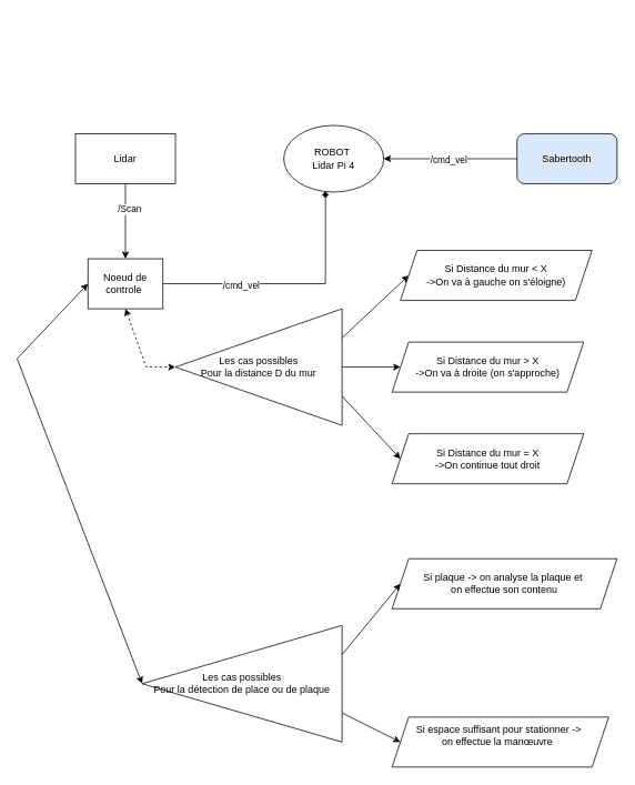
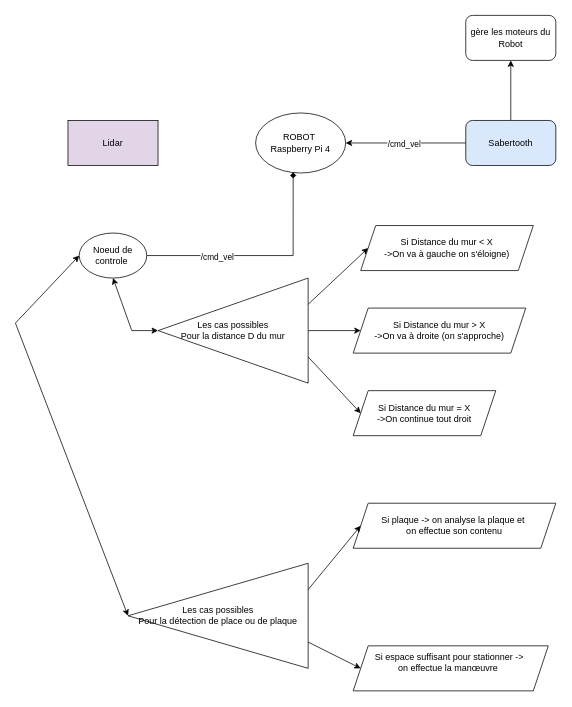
  <mxCell id="0" />
  <mxCell id="1" parent="0" />
- <mxCell id="2" value="ROBOT&amp;nbsp;&lt;div&gt;Lidar Pi 4&lt;/div&gt;" style="ellipse;whiteSpace=wrap;html=1;" parent="1" vertex="1"><mxGeometry x="340" y="150" width="120" height="80" as="geometry" /></mxCell>
- <mxCell id="3" style="edgeStyle=orthogonalEdgeStyle;rounded=0;orthogonalLoop=1;jettySize=auto;html=1;entryX=0.5;entryY=0;entryDx=0;entryDy=0;" parent="1" source="5" target="10" edge="1"><mxGeometry relative="1" as="geometry"><Array as="points"><mxPoint x="150" y="310" /></Array></mxGeometry></mxCell>
- <mxCell id="4" value="/Scan" style="edgeLabel;html=1;align=center;verticalAlign=middle;resizable=0;points=[];" parent="3" vertex="1" connectable="0"><mxGeometry x="-0.329" y="4" relative="1" as="geometry"><mxPoint as="offset" /></mxGeometry></mxCell>
- <mxCell id="5" value="Lidar" style="rounded=0;whiteSpace=wrap;html=1;" parent="1" vertex="1"><mxGeometry x="90" y="160" width="120" height="60" as="geometry" /></mxCell>
+ <mxCell id="2" value="ROBOT&amp;nbsp;&lt;div&gt;Raspberry Pi 4&lt;/div&gt;" style="ellipse;whiteSpace=wrap;html=1;" parent="1" vertex="1"><mxGeometry x="340" y="150" width="120" height="80" as="geometry" /></mxCell>
+ <mxCell id="5" value="Lidar" style="rounded=0;whiteSpace=wrap;html=1;fillColor=#e1d5e7;" parent="1" vertex="1"><mxGeometry x="90" y="160" width="120" height="60" as="geometry" /></mxCell>
+ <mxCell id="6" value="" style="edgeStyle=orthogonalEdgeStyle;rounded=0;orthogonalLoop=1;jettySize=auto;html=1;" parent="1" source="7" target="27" edge="1"><mxGeometry relative="1" as="geometry" /></mxCell>
  <mxCell id="7" value="Sabertooth" style="rounded=1;whiteSpace=wrap;html=1;fillColor=#dae8fc;" parent="1" vertex="1"><mxGeometry x="620" y="160" width="120" height="60" as="geometry" /></mxCell>
  <mxCell id="8" value="" style="endArrow=none;startArrow=classic;html=1;rounded=0;exitX=1;exitY=0.5;exitDx=0;exitDy=0;entryX=0;entryY=0.5;entryDx=0;entryDy=0;" parent="1" source="2" target="7" edge="1"><mxGeometry width="50" height="50" relative="1" as="geometry"><mxPoint x="510" y="210" as="sourcePoint" /><mxPoint x="560" y="160" as="targetPoint" /></mxGeometry></mxCell>
  <mxCell id="9" value="/cmd_vel" style="edgeLabel;html=1;align=center;verticalAlign=middle;resizable=0;points=[];" parent="8" vertex="1" connectable="0"><mxGeometry x="-0.037" y="-1" relative="1" as="geometry"><mxPoint as="offset" /></mxGeometry></mxCell>
- <mxCell id="10" value="Noeud de controle&amp;nbsp;" style="rounded=0;whiteSpace=wrap;html=1;" parent="1" vertex="1"><mxGeometry x="105" y="310" width="90" height="60" as="geometry" /></mxCell>
+ <mxCell id="10" value="Noeud de controle&amp;nbsp;" style="ellipse;whiteSpace=wrap;html=1;" parent="1" vertex="1"><mxGeometry x="105" y="310" width="90" height="60" as="geometry" /></mxCell>
  <mxCell id="11" style="edgeStyle=orthogonalEdgeStyle;rounded=0;orthogonalLoop=1;jettySize=auto;html=1;entryX=0.417;entryY=0.988;entryDx=0;entryDy=0;entryPerimeter=0;endArrow=diamond;" parent="1" source="10" target="2" edge="1"><mxGeometry relative="1" as="geometry" /></mxCell>
  <mxCell id="12" value="/cmd_vel" style="edgeLabel;html=1;align=center;verticalAlign=middle;resizable=0;points=[];" parent="11" vertex="1" connectable="0"><mxGeometry x="-0.399" y="-2" relative="1" as="geometry"><mxPoint x="1" as="offset" /></mxGeometry></mxCell>
  <mxCell id="13" style="edgeStyle=orthogonalEdgeStyle;rounded=0;orthogonalLoop=1;jettySize=auto;html=1;" parent="1" source="14" target="17" edge="1"><mxGeometry relative="1" as="geometry" /></mxCell>
  <mxCell id="14" value="Les cas possibles&lt;div&gt;Pour la distance D du mur&lt;/div&gt;" style="triangle;whiteSpace=wrap;html=1;direction=west;" parent="1" vertex="1"><mxGeometry x="210" y="370" width="200" height="140" as="geometry" /></mxCell>
  <mxCell id="15" value="" style="endArrow=classic;html=1;rounded=0;entryX=0;entryY=0.5;entryDx=0;entryDy=0;exitX=0;exitY=0.75;exitDx=0;exitDy=0;" parent="1" source="14" target="16" edge="1"><mxGeometry width="50" height="50" relative="1" as="geometry"><mxPoint x="340" y="410" as="sourcePoint" /><mxPoint x="470" y="360" as="targetPoint" /></mxGeometry></mxCell>
  <mxCell id="16" value="Si Distance du mur &amp;lt; X&lt;div&gt;-&amp;gt;On va à gauche on s'éloigne)&lt;/div&gt;" style="shape=parallelogram;perimeter=parallelogramPerimeter;whiteSpace=wrap;html=1;fixedSize=1;" parent="1" vertex="1"><mxGeometry x="480" y="300" width="230" height="60" as="geometry" /></mxCell>
  <mxCell id="17" value="Si Distance du mur &amp;gt; X&lt;div&gt;-&amp;gt;On va à droite (on s'approche)&lt;/div&gt;" style="shape=parallelogram;perimeter=parallelogramPerimeter;whiteSpace=wrap;html=1;fixedSize=1;" parent="1" vertex="1"><mxGeometry x="470" y="410" width="230" height="60" as="geometry" /></mxCell>
- <mxCell id="18" value="Si Distance du mur = X&lt;div&gt;-&amp;gt;On continue tout droit&lt;/div&gt;" style="shape=parallelogram;perimeter=parallelogramPerimeter;whiteSpace=wrap;html=1;fixedSize=1;" parent="1" vertex="1"><mxGeometry x="470" y="520" width="230" height="60" as="geometry" /></mxCell>
+ <mxCell id="18" value="Si Distance du mur = X&lt;div&gt;-&amp;gt;On continue tout droit&lt;/div&gt;" style="shape=parallelogram;perimeter=parallelogramPerimeter;whiteSpace=wrap;html=1;fixedSize=1;" parent="1" vertex="1"><mxGeometry x="470" y="520" width="190" height="60" as="geometry" /></mxCell>
  <mxCell id="19" value="" style="endArrow=classic;html=1;rounded=0;exitX=0;exitY=0.25;exitDx=0;exitDy=0;entryX=0;entryY=0.5;entryDx=0;entryDy=0;" parent="1" source="14" target="18" edge="1"><mxGeometry width="50" height="50" relative="1" as="geometry"><mxPoint x="390" y="470" as="sourcePoint" /><mxPoint x="440" y="420" as="targetPoint" /></mxGeometry></mxCell>
- <mxCell id="20" value="" style="endArrow=classic;startArrow=classic;html=1;rounded=0;exitX=0.5;exitY=1;exitDx=0;exitDy=0;entryX=1;entryY=0.5;entryDx=0;entryDy=0;dashed=1;" parent="1" source="10" target="14" edge="1"><mxGeometry width="50" height="50" relative="1" as="geometry"><mxPoint x="410" y="340" as="sourcePoint" /><mxPoint x="460" y="290" as="targetPoint" /><Array as="points"><mxPoint x="175" y="440" /></Array></mxGeometry></mxCell>
+ <mxCell id="20" value="" style="endArrow=classic;startArrow=classic;html=1;rounded=0;exitX=0.5;exitY=1;exitDx=0;exitDy=0;entryX=1;entryY=0.5;entryDx=0;entryDy=0;" parent="1" source="10" target="14" edge="1"><mxGeometry width="50" height="50" relative="1" as="geometry"><mxPoint x="410" y="340" as="sourcePoint" /><mxPoint x="460" y="290" as="targetPoint" /><Array as="points"><mxPoint x="175" y="440" /></Array></mxGeometry></mxCell>
  <mxCell id="21" value="Les cas possibles&lt;div&gt;Pour la détection de place ou de plaque&lt;/div&gt;" style="triangle;whiteSpace=wrap;html=1;direction=west;" parent="1" vertex="1"><mxGeometry x="170" y="750" width="240" height="140" as="geometry" /></mxCell>
  <mxCell id="22" value="" style="endArrow=classic;startArrow=classic;html=1;rounded=0;exitX=1;exitY=0.5;exitDx=0;exitDy=0;entryX=0;entryY=0.5;entryDx=0;entryDy=0;" parent="1" source="21" target="10" edge="1"><mxGeometry width="50" height="50" relative="1" as="geometry"><mxPoint x="500" y="510" as="sourcePoint" /><mxPoint x="550" y="460" as="targetPoint" /><Array as="points"><mxPoint x="20" y="430" /></Array></mxGeometry></mxCell>
  <mxCell id="23" value="Si plaque -&amp;gt; on analyse la plaque et&amp;nbsp;&lt;div&gt;on effectue son contenu&lt;/div&gt;" style="shape=parallelogram;perimeter=parallelogramPerimeter;whiteSpace=wrap;html=1;fixedSize=1;" parent="1" vertex="1"><mxGeometry x="470" y="670" width="270" height="60" as="geometry" /></mxCell>
  <mxCell id="24" value="" style="endArrow=classic;html=1;rounded=0;exitX=0;exitY=0.75;exitDx=0;exitDy=0;entryX=0;entryY=0.5;entryDx=0;entryDy=0;" parent="1" source="21" target="23" edge="1"><mxGeometry width="50" height="50" relative="1" as="geometry"><mxPoint x="500" y="580" as="sourcePoint" /><mxPoint x="550" y="530" as="targetPoint" /></mxGeometry></mxCell>
  <mxCell id="25" value="Si espace suffisant pour stationner -&amp;gt;&amp;nbsp;&lt;div&gt;on effectue la manœuvre&amp;nbsp;&amp;nbsp;&lt;div&gt;&lt;div&gt;&lt;br&gt;&lt;/div&gt;&lt;/div&gt;&lt;/div&gt;" style="shape=parallelogram;perimeter=parallelogramPerimeter;whiteSpace=wrap;html=1;fixedSize=1;" parent="1" vertex="1"><mxGeometry x="470" y="860" width="260" height="60" as="geometry" /></mxCell>
  <mxCell id="26" value="" style="endArrow=classic;html=1;rounded=0;exitX=0;exitY=0.25;exitDx=0;exitDy=0;entryX=0;entryY=0.5;entryDx=0;entryDy=0;" parent="1" source="21" target="25" edge="1"><mxGeometry width="50" height="50" relative="1" as="geometry"><mxPoint x="660" y="580" as="sourcePoint" /><mxPoint x="710" y="530" as="targetPoint" /></mxGeometry></mxCell>
+ <mxCell id="27" value="gère les moteurs du Robot" style="whiteSpace=wrap;html=1;rounded=1;" parent="1" vertex="1"><mxGeometry x="620" y="20" width="120" height="60" as="geometry" /></mxCell>
